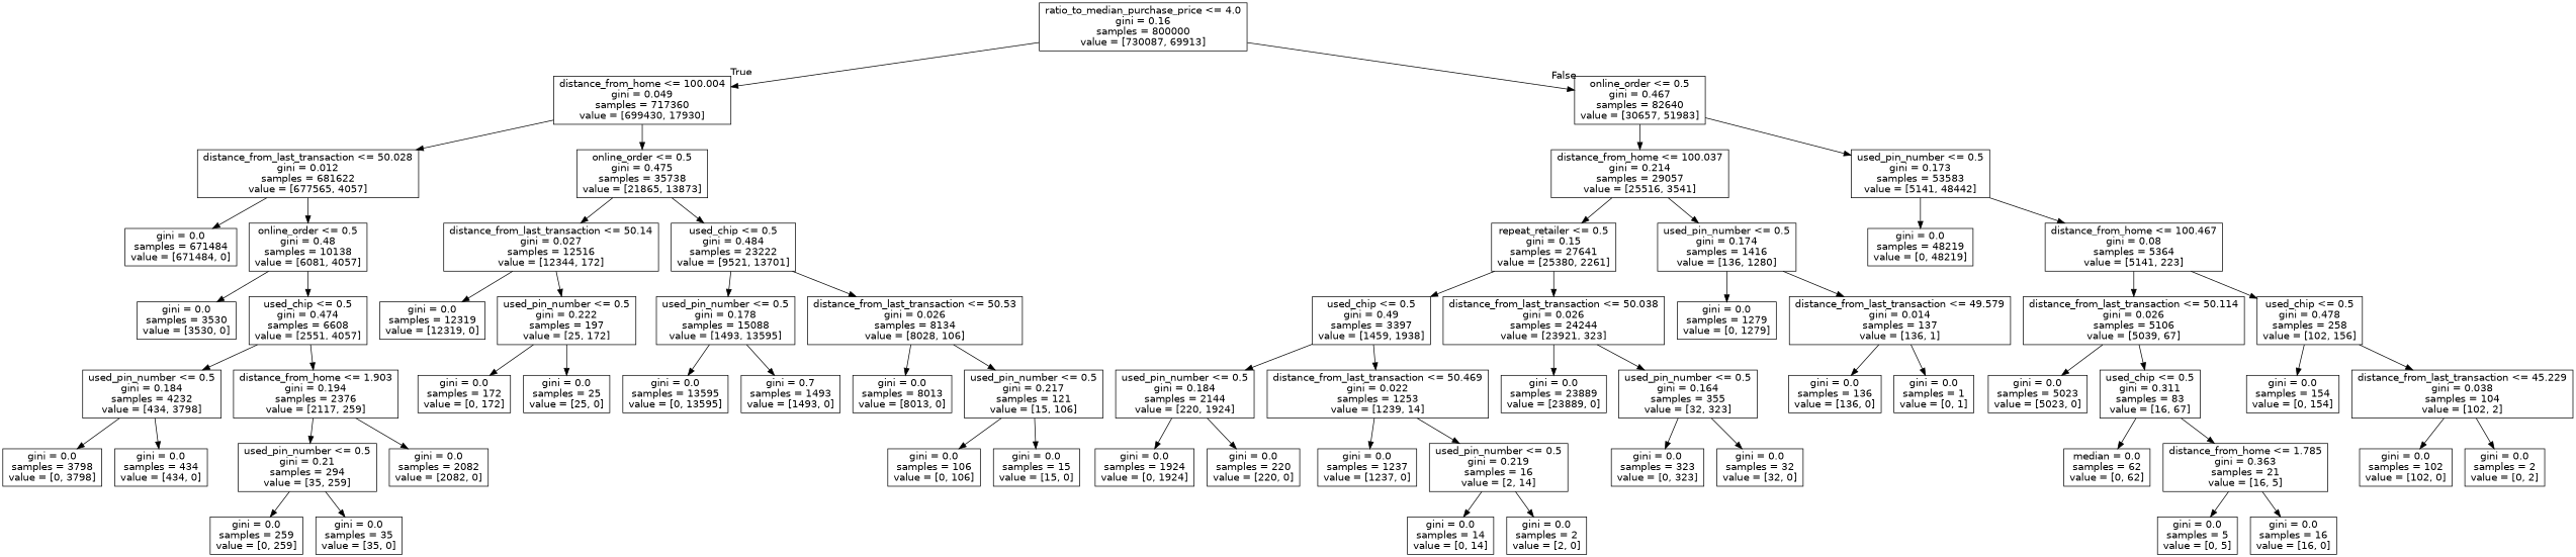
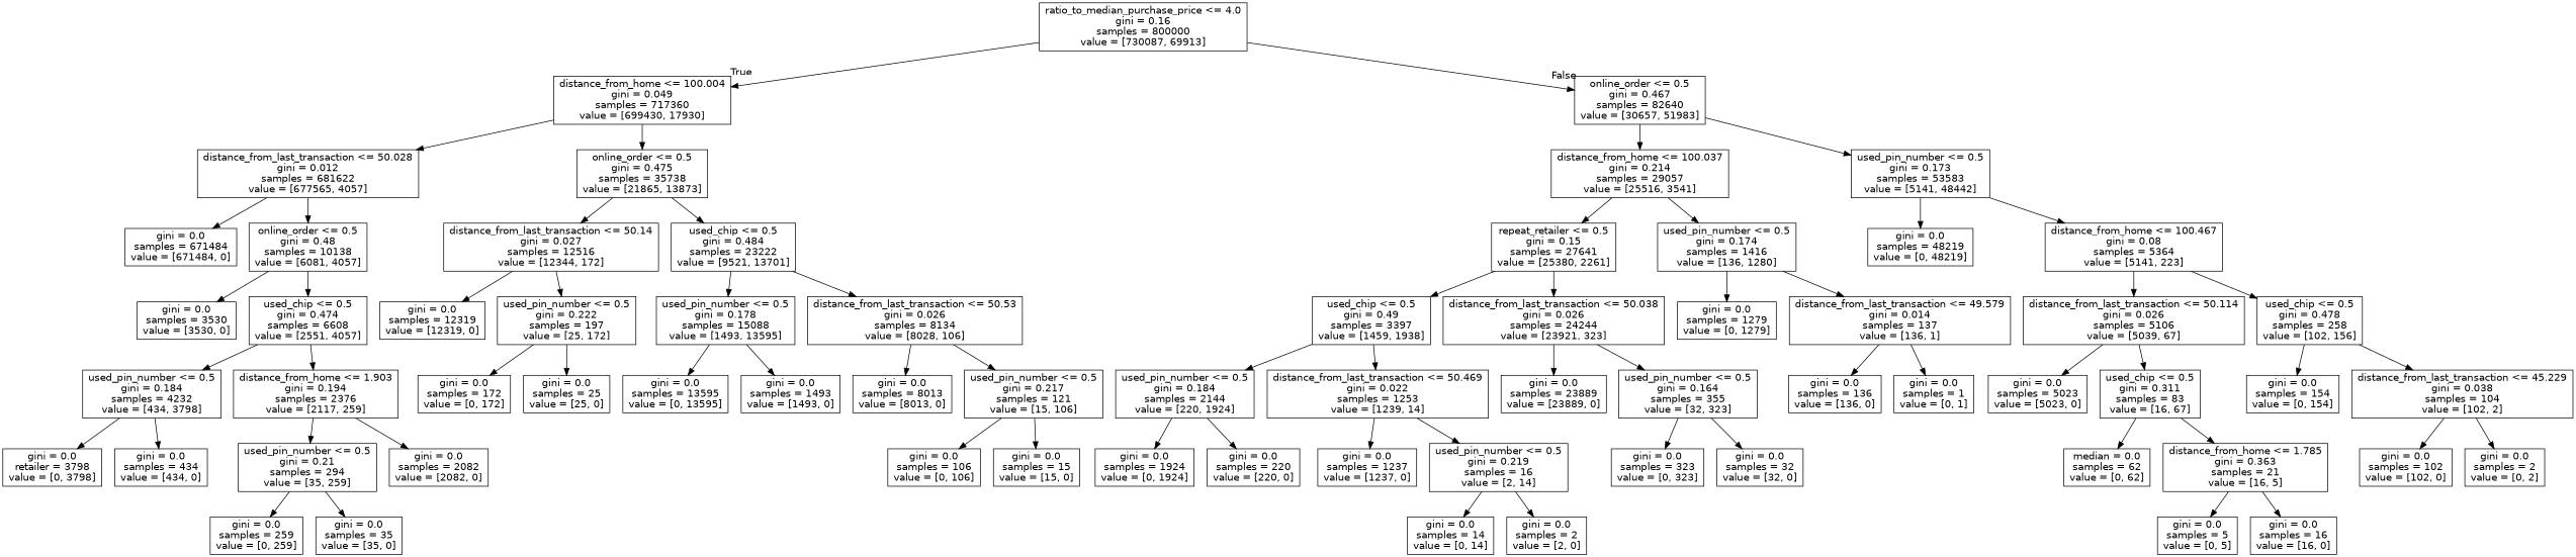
  digraph {
    node [fontname=helvetica shape=box]
    edge [fontname=helvetica]
    n1 [label="ratio_to_median_purchase_price <= 4.0\ngini = 0.16\nsamples = 800000\nvalue = [730087, 69913]"]
    n2 [label="distance_from_home <= 100.004\ngini = 0.049\nsamples = 717360\nvalue = [699430, 17930]"]
    n3 [label="online_order <= 0.5\ngini = 0.467\nsamples = 82640\nvalue = [30657, 51983]"]
    n4 [label="distance_from_last_transaction <= 50.028\ngini = 0.012\nsamples = 681622\nvalue = [677565, 4057]"]
    n5 [label="online_order <= 0.5\ngini = 0.475\nsamples = 35738\nvalue = [21865, 13873]"]
    n6 [label="distance_from_home <= 100.037\ngini = 0.214\nsamples = 29057\nvalue = [25516, 3541]"]
    n7 [label="used_pin_number <= 0.5\ngini = 0.173\nsamples = 53583\nvalue = [5141, 48442]"]
    n8 [label="gini = 0.0\nsamples = 671484\nvalue = [671484, 0]"]
    n9 [label="online_order <= 0.5\ngini = 0.48\nsamples = 10138\nvalue = [6081, 4057]"]
    n10 [label="distance_from_last_transaction <= 50.14\ngini = 0.027\nsamples = 12516\nvalue = [12344, 172]"]
    n11 [label="used_chip <= 0.5\ngini = 0.484\nsamples = 23222\nvalue = [9521, 13701]"]
    n12 [label="gini = 0.0\nsamples = 3530\nvalue = [3530, 0]"]
    n13 [label="used_chip <= 0.5\ngini = 0.474\nsamples = 6608\nvalue = [2551, 4057]"]
    n14 [label="used_pin_number <= 0.5\ngini = 0.184\nsamples = 4232\nvalue = [434, 3798]"]
    n15 [label="distance_from_home <= 1.903\ngini = 0.194\nsamples = 2376\nvalue = [2117, 259]"]
-   n16 [label="gini = 0.0\nsamples = 3798\nvalue = [0, 3798]"]
+   n16 [label="gini = 0.0\nretailer = 3798\nvalue = [0, 3798]"]
    n17 [label="gini = 0.0\nsamples = 434\nvalue = [434, 0]"]
    n18 [label="used_pin_number <= 0.5\ngini = 0.21\nsamples = 294\nvalue = [35, 259]"]
    n19 [label="gini = 0.0\nsamples = 2082\nvalue = [2082, 0]"]
    n20 [label="gini = 0.0\nsamples = 259\nvalue = [0, 259]"]
    n21 [label="gini = 0.0\nsamples = 35\nvalue = [35, 0]"]
    n22 [label="gini = 0.0\nsamples = 12319\nvalue = [12319, 0]"]
    n23 [label="used_pin_number <= 0.5\ngini = 0.222\nsamples = 197\nvalue = [25, 172]"]
    n24 [label="used_pin_number <= 0.5\ngini = 0.178\nsamples = 15088\nvalue = [1493, 13595]"]
    n25 [label="distance_from_last_transaction <= 50.53\ngini = 0.026\nsamples = 8134\nvalue = [8028, 106]"]
    n26 [label="gini = 0.0\nsamples = 172\nvalue = [0, 172]"]
    n27 [label="gini = 0.0\nsamples = 25\nvalue = [25, 0]"]
    n28 [label="gini = 0.0\nsamples = 13595\nvalue = [0, 13595]"]
-   n29 [label="gini = 0.7\nsamples = 1493\nvalue = [1493, 0]"]
+   n29 [label="gini = 0.0\nsamples = 1493\nvalue = [1493, 0]"]
    n30 [label="gini = 0.0\nsamples = 8013\nvalue = [8013, 0]"]
    n31 [label="used_pin_number <= 0.5\ngini = 0.217\nsamples = 121\nvalue = [15, 106]"]
    n32 [label="gini = 0.0\nsamples = 106\nvalue = [0, 106]"]
    n33 [label="gini = 0.0\nsamples = 15\nvalue = [15, 0]"]
    n34 [label="repeat_retailer <= 0.5\ngini = 0.15\nsamples = 27641\nvalue = [25380, 2261]"]
    n35 [label="used_pin_number <= 0.5\ngini = 0.174\nsamples = 1416\nvalue = [136, 1280]"]
    n36 [label="gini = 0.0\nsamples = 48219\nvalue = [0, 48219]"]
    n37 [label="distance_from_home <= 100.467\ngini = 0.08\nsamples = 5364\nvalue = [5141, 223]"]
    n38 [label="used_chip <= 0.5\ngini = 0.49\nsamples = 3397\nvalue = [1459, 1938]"]
    n39 [label="distance_from_last_transaction <= 50.038\ngini = 0.026\nsamples = 24244\nvalue = [23921, 323]"]
    n40 [label="gini = 0.0\nsamples = 1279\nvalue = [0, 1279]"]
    n41 [label="distance_from_last_transaction <= 49.579\ngini = 0.014\nsamples = 137\nvalue = [136, 1]"]
    n42 [label="used_pin_number <= 0.5\ngini = 0.184\nsamples = 2144\nvalue = [220, 1924]"]
    n43 [label="distance_from_last_transaction <= 50.469\ngini = 0.022\nsamples = 1253\nvalue = [1239, 14]"]
    n44 [label="gini = 0.0\nsamples = 23889\nvalue = [23889, 0]"]
    n45 [label="used_pin_number <= 0.5\ngini = 0.164\nsamples = 355\nvalue = [32, 323]"]
    n46 [label="gini = 0.0\nsamples = 1924\nvalue = [0, 1924]"]
    n47 [label="gini = 0.0\nsamples = 220\nvalue = [220, 0]"]
    n48 [label="gini = 0.0\nsamples = 1237\nvalue = [1237, 0]"]
    n49 [label="used_pin_number <= 0.5\ngini = 0.219\nsamples = 16\nvalue = [2, 14]"]
    n50 [label="gini = 0.0\nsamples = 14\nvalue = [0, 14]"]
    n51 [label="gini = 0.0\nsamples = 2\nvalue = [2, 0]"]
    n52 [label="gini = 0.0\nsamples = 323\nvalue = [0, 323]"]
    n53 [label="gini = 0.0\nsamples = 32\nvalue = [32, 0]"]
    n54 [label="gini = 0.0\nsamples = 136\nvalue = [136, 0]"]
    n55 [label="gini = 0.0\nsamples = 1\nvalue = [0, 1]"]
    n56 [label="distance_from_last_transaction <= 50.114\ngini = 0.026\nsamples = 5106\nvalue = [5039, 67]"]
    n57 [label="used_chip <= 0.5\ngini = 0.478\nsamples = 258\nvalue = [102, 156]"]
    n58 [label="gini = 0.0\nsamples = 5023\nvalue = [5023, 0]"]
    n59 [label="used_chip <= 0.5\ngini = 0.311\nsamples = 83\nvalue = [16, 67]"]
    n60 [label="gini = 0.0\nsamples = 154\nvalue = [0, 154]"]
    n61 [label="distance_from_last_transaction <= 45.229\ngini = 0.038\nsamples = 104\nvalue = [102, 2]"]
    n62 [label="median = 0.0\nsamples = 62\nvalue = [0, 62]"]
    n63 [label="distance_from_home <= 1.785\ngini = 0.363\nsamples = 21\nvalue = [16, 5]"]
    n64 [label="gini = 0.0\nsamples = 5\nvalue = [0, 5]"]
    n65 [label="gini = 0.0\nsamples = 16\nvalue = [16, 0]"]
    n66 [label="gini = 0.0\nsamples = 102\nvalue = [102, 0]"]
    n67 [label="gini = 0.0\nsamples = 2\nvalue = [0, 2]"]
    n1 -> n2 [headlabel=True labelangle=45 labeldistance=2.5]
    n1 -> n3 [headlabel=False labelangle=-45 labeldistance=2.5]
    n2 -> n4
    n2 -> n5
    n3 -> n6
    n3 -> n7
    n4 -> n8
    n4 -> n9
    n5 -> n10
    n5 -> n11
    n6 -> n34
    n6 -> n35
    n7 -> n36
    n7 -> n37
    n9 -> n12
    n9 -> n13
    n10 -> n22
    n10 -> n23
    n11 -> n24
    n11 -> n25
    n13 -> n14
    n13 -> n15
    n14 -> n16
    n14 -> n17
    n15 -> n18
    n15 -> n19
    n18 -> n20
    n18 -> n21
    n23 -> n26
    n23 -> n27
    n24 -> n28
    n24 -> n29
    n25 -> n30
    n25 -> n31
    n31 -> n32
    n31 -> n33
    n34 -> n38
    n34 -> n39
    n35 -> n40
    n35 -> n41
    n37 -> n56
    n37 -> n57
    n38 -> n42
    n38 -> n43
    n39 -> n44
    n39 -> n45
    n41 -> n54
    n41 -> n55
    n42 -> n46
    n42 -> n47
    n43 -> n48
    n43 -> n49
    n45 -> n52
    n45 -> n53
    n49 -> n50
    n49 -> n51
    n56 -> n58
    n56 -> n59
    n57 -> n60
    n57 -> n61
    n59 -> n62
    n59 -> n63
    n61 -> n66
    n61 -> n67
    n63 -> n64
    n63 -> n65
  }
